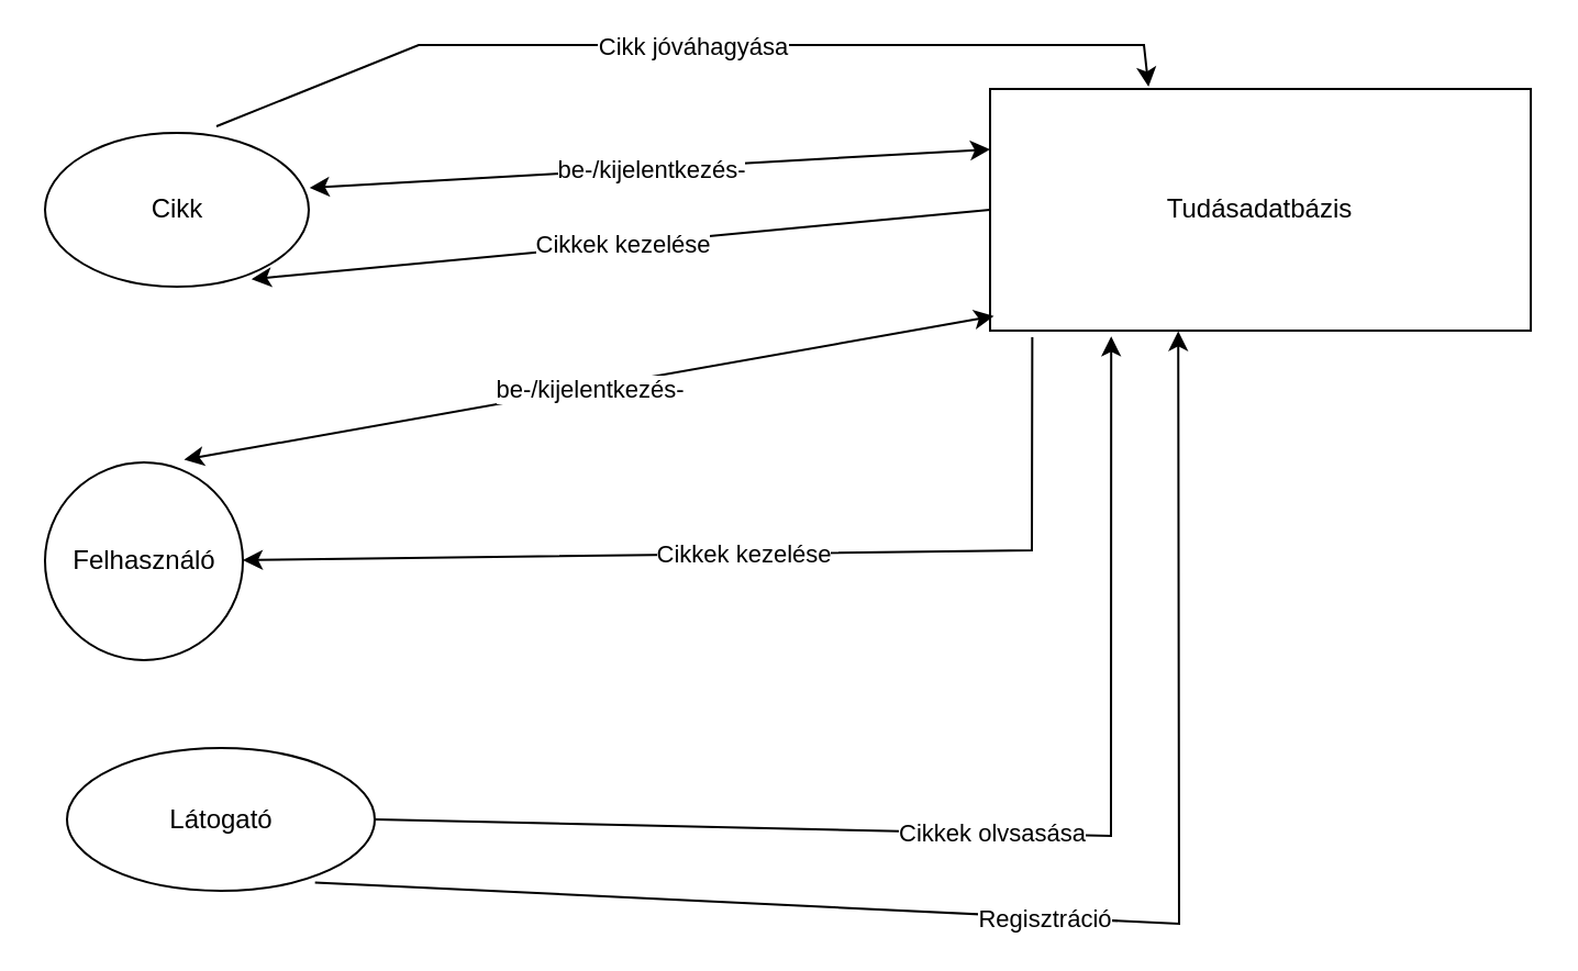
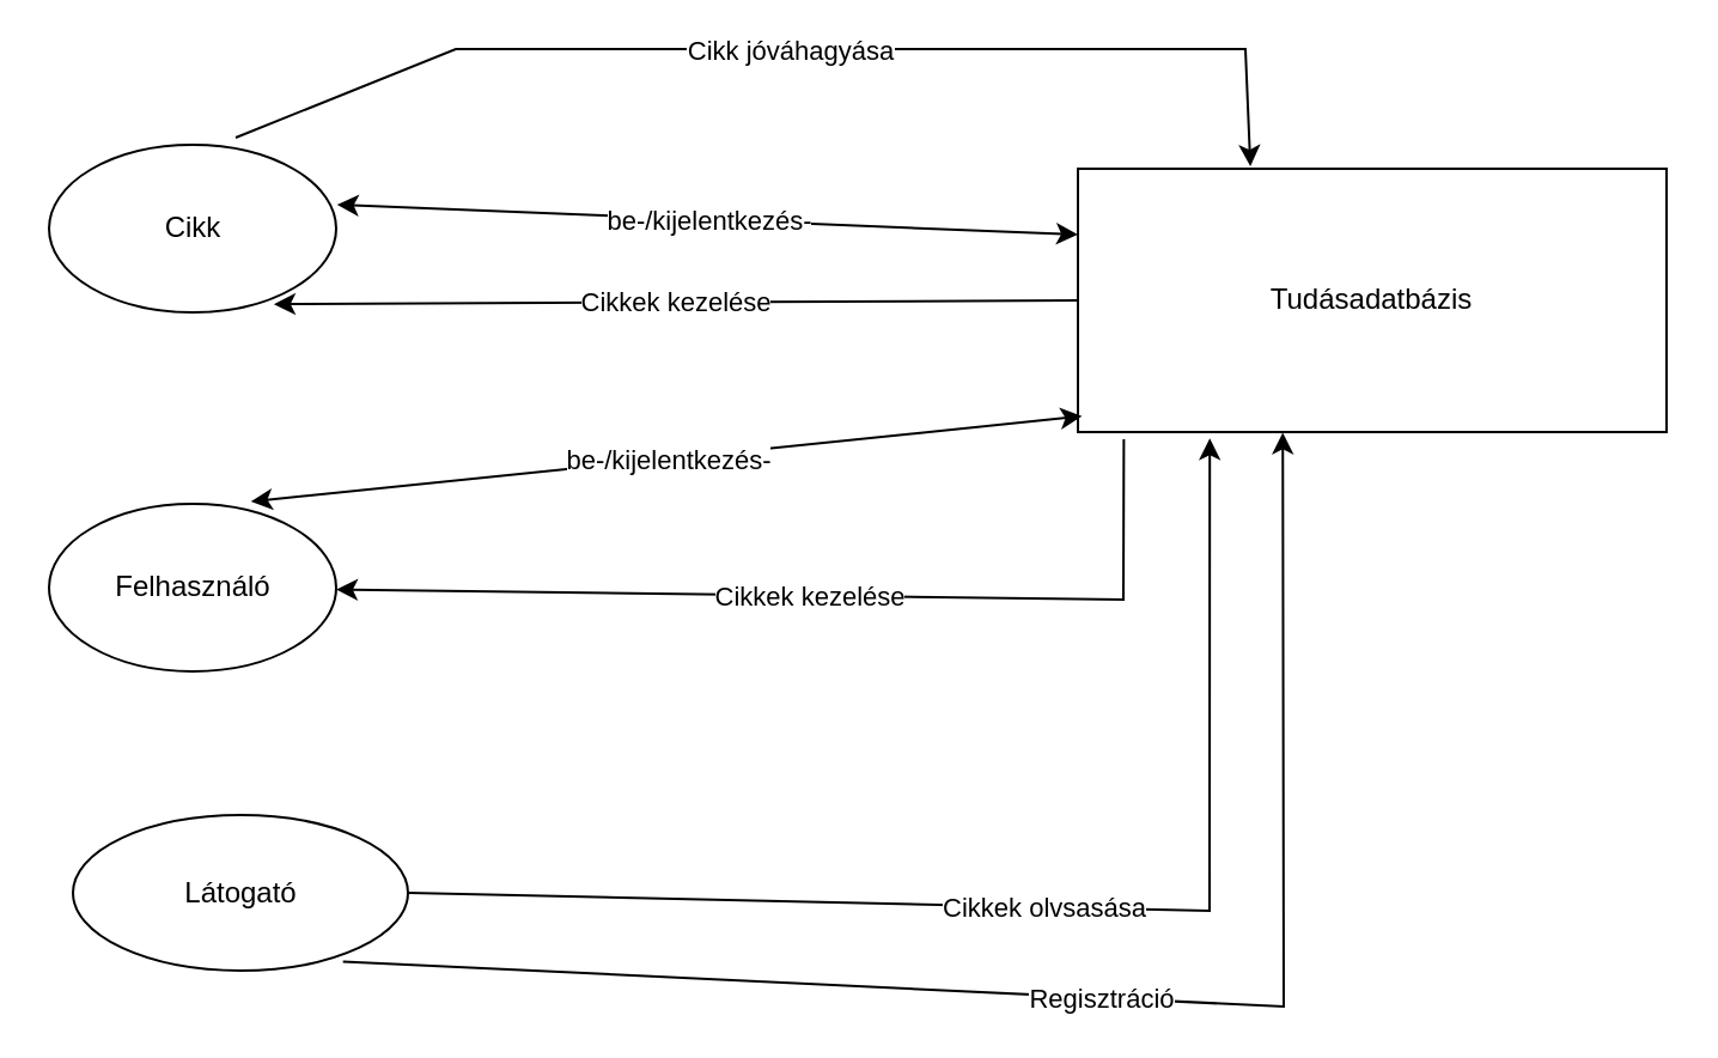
  <mxCell id="0" />
  <mxCell id="1" parent="0" />
  <mxCell id="2" value="Cikk" style="shape=ellipse;html=1;dashed=0;whitespace=wrap;perimeter=ellipsePerimeter;" parent="1" vertex="1"><mxGeometry x="20" y="60" width="120" height="70" as="geometry" /></mxCell>
- <mxCell id="3" value="Felhasználó" style="shape=ellipse;html=1;dashed=0;whitespace=wrap;perimeter=ellipsePerimeter;" parent="1" vertex="1"><mxGeometry x="20" y="210" width="90" height="90" as="geometry" /></mxCell>
- <mxCell id="4" value="Tudásadatbázis" style="rounded=0;whiteSpace=wrap;html=1;" parent="1" vertex="1"><mxGeometry x="450" y="40" width="246" height="110" as="geometry" /></mxCell>
+ <mxCell id="3" value="Felhasználó" style="shape=ellipse;html=1;dashed=0;whitespace=wrap;perimeter=ellipsePerimeter;" parent="1" vertex="1"><mxGeometry x="20" y="210" width="120" height="70" as="geometry" /></mxCell>
+ <mxCell id="4" value="Tudásadatbázis" style="rounded=0;whiteSpace=wrap;html=1;" parent="1" vertex="1"><mxGeometry x="450" y="70" width="246" height="110" as="geometry" /></mxCell>
  <mxCell id="5" value="" style="endArrow=classic;html=1;rounded=0;exitX=1.003;exitY=0.357;exitDx=0;exitDy=0;exitPerimeter=0;entryX=0;entryY=0.25;entryDx=0;entryDy=0;startArrow=classic;startFill=1;" parent="1" source="2" target="4" edge="1"><mxGeometry relative="1" as="geometry"><mxPoint x="160" y="130" as="sourcePoint" /><mxPoint x="260" y="130" as="targetPoint" /></mxGeometry></mxCell>
  <mxCell id="6" value="be-/kijelentkezés-" style="edgeLabel;resizable=0;html=1;align=center;verticalAlign=middle;" parent="5" connectable="0" vertex="1"><mxGeometry relative="1" as="geometry" /></mxCell>
  <mxCell id="7" value="" style="endArrow=classic;html=1;rounded=0;exitX=0.703;exitY=-0.014;exitDx=0;exitDy=0;entryX=0.007;entryY=0.94;entryDx=0;entryDy=0;startArrow=classic;startFill=1;entryPerimeter=0;exitPerimeter=0;" parent="1" source="3" target="4" edge="1"><mxGeometry relative="1" as="geometry"><mxPoint x="150.36" y="115.78" as="sourcePoint" /><mxPoint x="344" y="157.5" as="targetPoint" /></mxGeometry></mxCell>
  <mxCell id="8" value="be-/kijelentkezés-" style="edgeLabel;resizable=0;html=1;align=center;verticalAlign=middle;" parent="7" connectable="0" vertex="1"><mxGeometry relative="1" as="geometry" /></mxCell>
  <mxCell id="9" value="" style="endArrow=none;html=1;rounded=0;exitX=0.783;exitY=0.951;exitDx=0;exitDy=0;exitPerimeter=0;entryX=0;entryY=0.5;entryDx=0;entryDy=0;startArrow=classic;startFill=1;endFill=0;" parent="1" source="2" target="4" edge="1"><mxGeometry relative="1" as="geometry"><mxPoint x="280" y="190" as="sourcePoint" /><mxPoint x="380" y="190" as="targetPoint" /></mxGeometry></mxCell>
  <mxCell id="10" value="Cikkek kezelése" style="edgeLabel;resizable=0;html=1;align=center;verticalAlign=middle;" parent="9" connectable="0" vertex="1"><mxGeometry relative="1" as="geometry" /></mxCell>
  <mxCell id="11" value="" style="endArrow=none;html=1;rounded=0;entryX=0.078;entryY=1.027;entryDx=0;entryDy=0;startArrow=classic;startFill=1;endFill=0;entryPerimeter=0;" parent="1" source="3" target="4" edge="1"><mxGeometry relative="1" as="geometry"><mxPoint x="123.96" y="136.57" as="sourcePoint" /><mxPoint x="344" y="185" as="targetPoint" /><Array as="points"><mxPoint x="469" y="250" /></Array></mxGeometry></mxCell>
  <mxCell id="12" value="Cikkek kezelése" style="edgeLabel;resizable=0;html=1;align=center;verticalAlign=middle;" parent="11" connectable="0" vertex="1"><mxGeometry relative="1" as="geometry" /></mxCell>
  <mxCell id="13" value="" style="endArrow=classic;html=1;rounded=0;exitX=0.65;exitY=-0.043;exitDx=0;exitDy=0;exitPerimeter=0;entryX=0.293;entryY=-0.009;entryDx=0;entryDy=0;startArrow=none;startFill=0;endFill=1;entryPerimeter=0;" parent="1" source="2" target="4" edge="1"><mxGeometry relative="1" as="geometry"><mxPoint x="123.96" y="136.57" as="sourcePoint" /><mxPoint x="344" y="185" as="targetPoint" /><Array as="points"><mxPoint x="190" y="20" /><mxPoint x="520" y="20" /></Array></mxGeometry></mxCell>
  <mxCell id="14" value="Cikk jóváhagyása" style="edgeLabel;resizable=0;html=1;align=center;verticalAlign=middle;" parent="13" connectable="0" vertex="1"><mxGeometry relative="1" as="geometry" /></mxCell>
  <mxCell id="15" value="Látogató" style="shape=ellipse;html=1;dashed=0;whitespace=wrap;perimeter=ellipsePerimeter;" vertex="1" parent="1"><mxGeometry x="30" y="340" width="140" height="65" as="geometry" /></mxCell>
  <mxCell id="16" value="" style="endArrow=classic;html=1;rounded=0;entryX=0.224;entryY=1.024;entryDx=0;entryDy=0;startArrow=none;startFill=0;endFill=1;entryPerimeter=0;exitX=1;exitY=0.5;exitDx=0;exitDy=0;" edge="1" parent="1" source="15" target="4"><mxGeometry relative="1" as="geometry"><mxPoint x="149.985" y="255.771" as="sourcePoint" /><mxPoint x="479.188" y="192.97" as="targetPoint" /><Array as="points"><mxPoint x="505" y="380" /></Array></mxGeometry></mxCell>
  <mxCell id="17" value="Cikkek olvsasása" style="edgeLabel;resizable=0;html=1;align=center;verticalAlign=middle;" connectable="0" vertex="1" parent="16"><mxGeometry relative="1" as="geometry" /></mxCell>
  <mxCell id="18" value="" style="endArrow=classic;html=1;rounded=0;entryX=0.348;entryY=1.002;entryDx=0;entryDy=0;startArrow=none;startFill=0;endFill=1;entryPerimeter=0;exitX=0.806;exitY=0.942;exitDx=0;exitDy=0;exitPerimeter=0;" edge="1" parent="1" source="15" target="4"><mxGeometry relative="1" as="geometry"><mxPoint x="130" y="430" as="sourcePoint" /><mxPoint x="515.104" y="192.64" as="targetPoint" /><Array as="points"><mxPoint x="536" y="420" /></Array></mxGeometry></mxCell>
  <mxCell id="19" value="Regisztráció" style="edgeLabel;resizable=0;html=1;align=center;verticalAlign=middle;" connectable="0" vertex="1" parent="18"><mxGeometry relative="1" as="geometry" /></mxCell>
